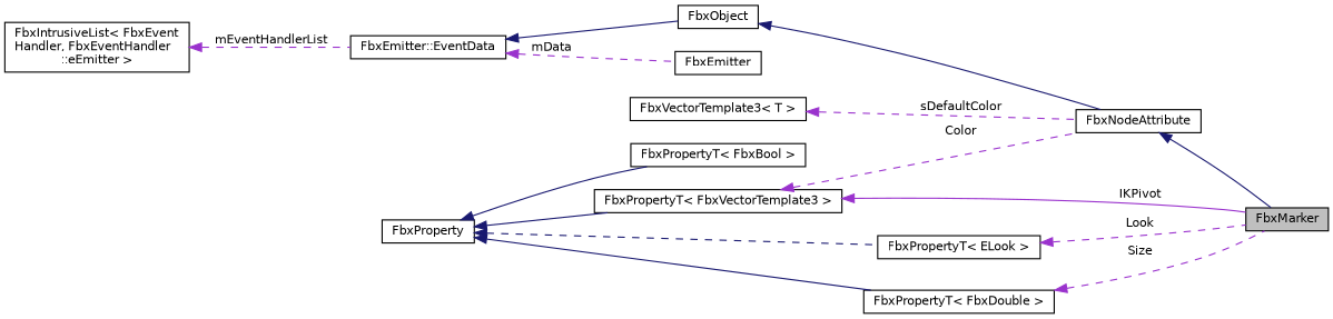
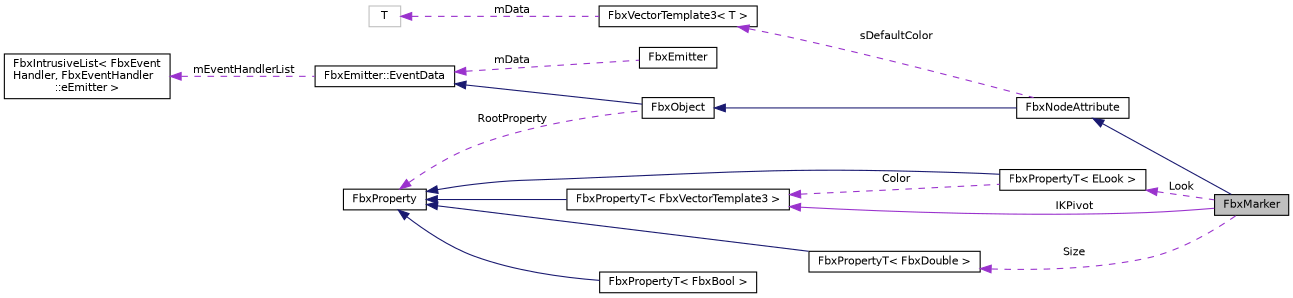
  digraph {
    rankdir=LR
    node [color=black fillcolor=white fontname=Helvetica fontsize=10 shape=record style=filled]
    edge [color=darkorchid3 dir=back fontname=Helvetica fontsize=10 labelfontname=Helvetica labelfontsize=10 style=solid]
    n1 [fillcolor=grey75 fontcolor=black height=0.2 label=FbxMarker width=0.4]
    n2 [height=0.2 label=FbxNodeAttribute width=0.4]
    n3 [height=0.2 label=FbxObject width=0.4]
    n4 [height=0.2 label=FbxEmitter width=0.4]
    n5 [height=0.2 label="FbxEmitter::EventData" width=0.4]
    n6 [height=0.2 label="FbxIntrusiveList\< FbxEvent\lHandler, FbxEventHandler\l::eEmitter \>" width=0.4]
    n7 [height=0.2 label=FbxProperty width=0.4]
    n8 [height=0.2 label="FbxPropertyT\< FbxVectorTemplate3 \>" width=0.4]
    n9 [height=0.2 label="FbxPropertyT\< ELook \>" width=0.4]
    n10 [height=0.2 label="FbxPropertyT\< FbxDouble \>" width=0.4]
    n11 [height=0.2 label="FbxPropertyT\< FbxBool \>" width=0.4]
    n12 [height=0.2 label="FbxVectorTemplate3\< T \>" width=0.4]
+   n13 [color=grey75 height=0.2 label=T width=0.4]
    n2 -> n1 [color=midnightblue]
    n3 -> n2 [color=midnightblue]
    n5 -> n3 [color=midnightblue]
    n5 -> n4 [label=" mData" style=dashed]
    n6 -> n5 [label=" mEventHandlerList" style=dashed]
+   n7 -> n3 [label=" RootProperty" style=dashed]
    n7 -> n8 [color=midnightblue]
-   n7 -> n9 [color=midnightblue style=dashed]
+   n7 -> n9 [color=midnightblue]
    n7 -> n10 [color=midnightblue]
    n7 -> n11 [color=midnightblue]
    n8 -> n1 [label=" IKPivot"]
-   n8 -> n2 [label=" Color" style=dashed]
+   n8 -> n9 [label=" Color" style=dashed]
    n9 -> n1 [label=" Look" style=dashed]
    n10 -> n1 [label=" Size" style=dashed]
    n12 -> n2 [label=" sDefaultColor" style=dashed]
+   n13 -> n12 [label=" mData" style=dashed]
  }
